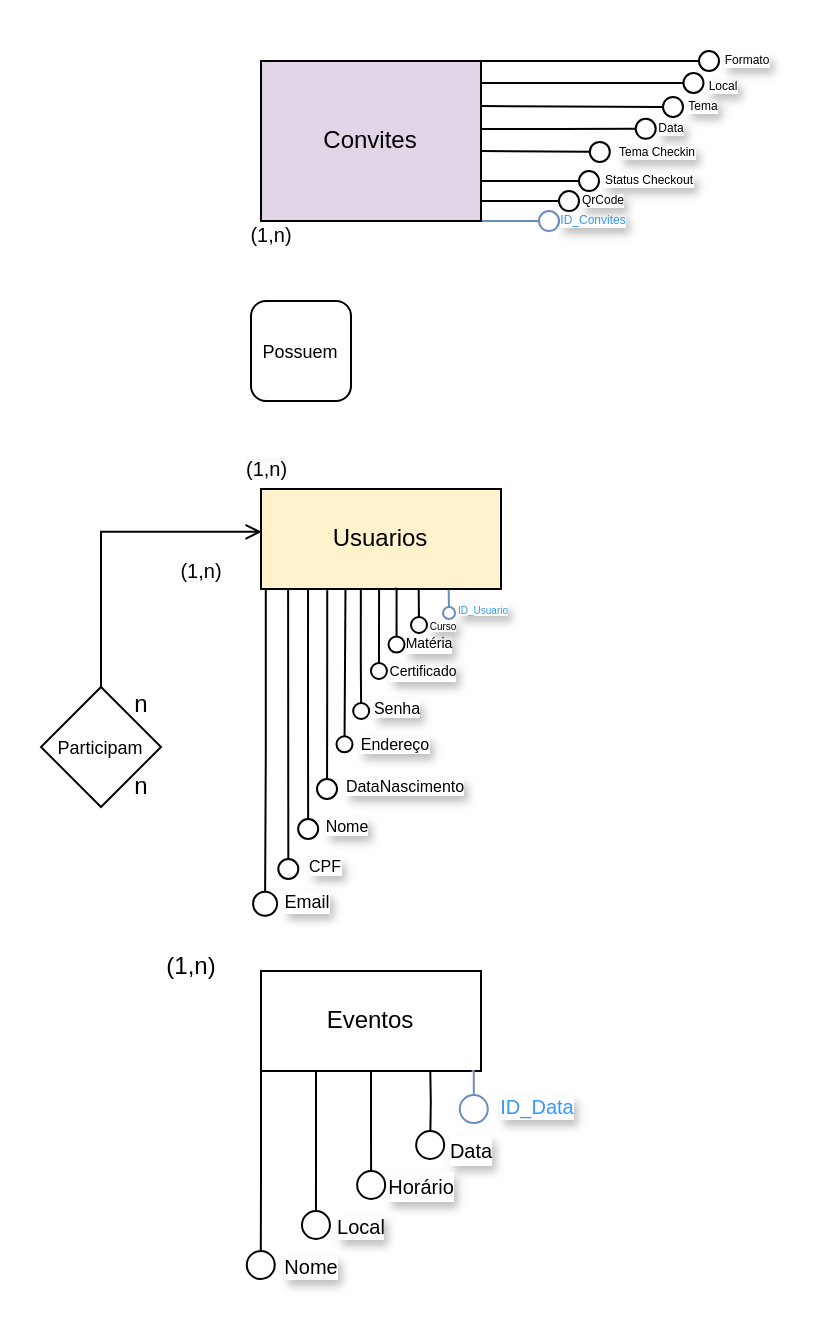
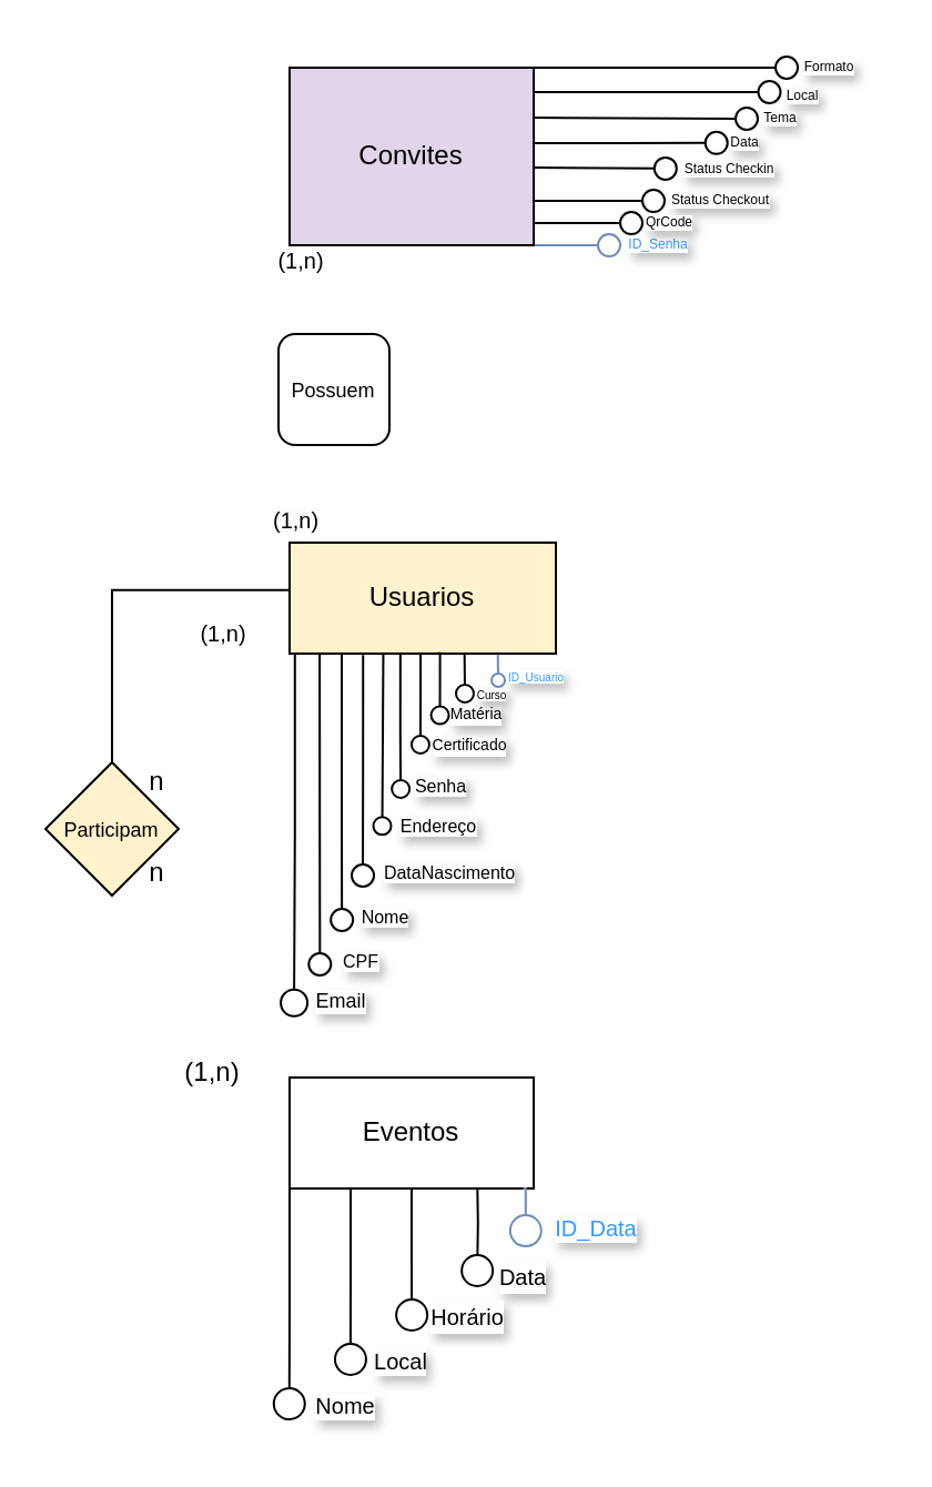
  <mxCell id="0" />
  <mxCell id="1" parent="0" />
  <mxCell id="2" style="edgeStyle=orthogonalEdgeStyle;rounded=0;orthogonalLoop=1;jettySize=auto;html=1;exitX=0.02;exitY=0.997;exitDx=0;exitDy=0;endArrow=circle;endFill=0;exitPerimeter=0;endSize=5;" parent="1" edge="1" source="8"><mxGeometry relative="1" as="geometry"><mxPoint x="132" y="458.35" as="targetPoint" /><mxPoint x="132.64" y="300" as="sourcePoint" /></mxGeometry></mxCell>
  <mxCell id="3" style="edgeStyle=orthogonalEdgeStyle;rounded=0;orthogonalLoop=1;jettySize=auto;html=1;exitX=0.113;exitY=1.01;exitDx=0;exitDy=0;endArrow=circle;endFill=0;endSize=4;exitPerimeter=0;" parent="1" edge="1" source="8"><mxGeometry relative="1" as="geometry"><mxPoint x="143.667" y="440" as="targetPoint" /><mxPoint x="143.5" y="300" as="sourcePoint" /></mxGeometry></mxCell>
  <mxCell id="4" style="edgeStyle=orthogonalEdgeStyle;rounded=0;orthogonalLoop=1;jettySize=auto;html=1;exitX=0.196;exitY=1.004;exitDx=0;exitDy=0;endSize=4;endArrow=circle;endFill=0;exitPerimeter=0;" parent="1" source="8" edge="1"><mxGeometry relative="1" as="geometry"><mxPoint x="153.588" y="420" as="targetPoint" /><mxPoint x="153.5" y="300" as="sourcePoint" /></mxGeometry></mxCell>
  <mxCell id="5" style="edgeStyle=orthogonalEdgeStyle;rounded=0;orthogonalLoop=1;jettySize=auto;html=1;exitX=0.276;exitY=1.012;exitDx=0;exitDy=0;endSize=4;endArrow=circle;endFill=0;exitPerimeter=0;" parent="1" edge="1" source="8"><mxGeometry relative="1" as="geometry"><mxPoint x="163" y="400" as="targetPoint" /><mxPoint x="163" y="300" as="sourcePoint" /></mxGeometry></mxCell>
  <mxCell id="6" style="edgeStyle=orthogonalEdgeStyle;rounded=0;orthogonalLoop=1;jettySize=auto;html=1;exitX=0.416;exitY=1.003;exitDx=0;exitDy=0;endSize=3;endArrow=circle;endFill=0;exitPerimeter=0;" parent="1" edge="1" source="8"><mxGeometry relative="1" as="geometry"><mxPoint x="180.111" y="360" as="targetPoint" /><mxPoint x="180" y="300" as="sourcePoint" /><Array as="points"><mxPoint x="180" y="330" /><mxPoint x="180" y="330" /></Array></mxGeometry></mxCell>
  <mxCell id="7" style="edgeStyle=orthogonalEdgeStyle;rounded=0;orthogonalLoop=1;jettySize=auto;html=1;exitX=0.492;exitY=1.003;exitDx=0;exitDy=0;endSize=3;fontSize=9;endArrow=circle;endFill=0;exitPerimeter=0;" edge="1" parent="1" source="8"><mxGeometry relative="1" as="geometry"><mxPoint x="188.963" y="340" as="targetPoint" /><mxPoint x="189" y="300" as="sourcePoint" /><Array as="points" /></mxGeometry></mxCell>
  <mxCell id="8" value="&lt;font style=&quot;vertical-align: inherit;&quot;&gt;&lt;font style=&quot;vertical-align: inherit;&quot;&gt;Usuarios&lt;/font&gt;&lt;/font&gt;" style="html=1;whiteSpace=wrap;fillColor=#fff2cc;" parent="1" vertex="1"><mxGeometry x="130" y="244" width="120" height="50" as="geometry" /></mxCell>
  <mxCell id="9" value="&lt;span style=&quot;color: rgba(0, 0, 0, 0); font-family: monospace; font-size: 0px; text-align: start;&quot;&gt;%3CmxGraphModel%3E%3Croot%3E%3CmxCell%20id%3D%220%22%2F%3E%3CmxCell%20id%3D%221%22%20parent%3D%220%22%2F%3E%3CmxCell%20id%3D%222%22%20value%3D%22ID_Usuario%22%20style%3D%22edgeLabel%3Bhtml%3D1%3Balign%3Dcenter%3BverticalAlign%3Dmiddle%3Bresizable%3D0%3Bpoints%3D%5B%5D%3BlabelBorderColor%3Dnone%3BtextShadow%3D1%3B%22%20vertex%3D%221%22%20connectable%3D%220%22%20parent%3D%221%22%3E%3CmxGeometry%20x%3D%22259.717%22%20y%3D%22321.438%22%20as%3D%22geometry%22%2F%3E%3C%2FmxCell%3E%3C%2Froot%3E%3C%2FmxGraphModel%3E&lt;/span&gt;" style="text;html=1;align=center;verticalAlign=middle;resizable=0;points=[];autosize=1;strokeColor=none;fillColor=none;" parent="1" vertex="1"><mxGeometry x="205" y="348" width="20" height="30" as="geometry" /></mxCell>
  <mxCell id="10" value="Nome" style="edgeLabel;html=1;align=center;verticalAlign=middle;resizable=0;points=[];labelBorderColor=none;textShadow=1;fontSize=8;" parent="1" vertex="1" connectable="0"><mxGeometry x="170.997" y="414.998" as="geometry"><mxPoint x="2" y="-2" as="offset" /></mxGeometry></mxCell>
  <mxCell id="11" value="CPF" style="edgeLabel;html=1;align=center;verticalAlign=middle;resizable=0;points=[];labelBorderColor=none;textShadow=1;fontSize=8;" parent="1" vertex="1" connectable="0"><mxGeometry x="193.997" y="414.998" as="geometry"><mxPoint x="-32" y="18" as="offset" /></mxGeometry></mxCell>
  <mxCell id="12" value="Email" style="edgeLabel;html=1;align=center;verticalAlign=middle;resizable=0;points=[];labelBorderColor=none;textShadow=1;fontSize=9;" parent="1" vertex="1" connectable="0"><mxGeometry x="152.997" y="450.998" as="geometry" /></mxCell>
  <mxCell id="13" value="Senha" style="text;html=1;align=center;verticalAlign=middle;resizable=0;points=[];autosize=1;strokeColor=none;fillColor=none;textShadow=1;labelBackgroundColor=default;fontSize=8;" parent="1" vertex="1"><mxGeometry x="173" y="344" width="50" height="20" as="geometry" /></mxCell>
  <mxCell id="14" style="edgeStyle=orthogonalEdgeStyle;rounded=0;orthogonalLoop=1;jettySize=auto;html=1;exitX=0.75;exitY=1;exitDx=0;exitDy=0;endArrow=circle;endFill=0;" parent="1" edge="1"><mxGeometry relative="1" as="geometry"><mxPoint x="214.456" y="580" as="targetPoint" /><mxPoint x="214.4" y="520" as="sourcePoint" /></mxGeometry></mxCell>
  <mxCell id="15" style="edgeStyle=orthogonalEdgeStyle;rounded=0;orthogonalLoop=1;jettySize=auto;html=1;exitX=0.5;exitY=1;exitDx=0;exitDy=0;endArrow=circle;endFill=0;" parent="1" source="18" edge="1"><mxGeometry relative="1" as="geometry"><mxPoint x="185.095" y="600" as="targetPoint" /></mxGeometry></mxCell>
  <mxCell id="16" style="edgeStyle=orthogonalEdgeStyle;rounded=0;orthogonalLoop=1;jettySize=auto;html=1;exitX=0.25;exitY=1;exitDx=0;exitDy=0;endArrow=circle;endFill=0;" parent="1" source="18" edge="1"><mxGeometry relative="1" as="geometry"><mxPoint x="157.476" y="620" as="targetPoint" /></mxGeometry></mxCell>
  <mxCell id="17" style="edgeStyle=orthogonalEdgeStyle;rounded=0;orthogonalLoop=1;jettySize=auto;html=1;exitX=0;exitY=1;exitDx=0;exitDy=0;endArrow=circle;endFill=0;" parent="1" source="18" edge="1"><mxGeometry relative="1" as="geometry"><mxPoint x="129.857" y="640" as="targetPoint" /></mxGeometry></mxCell>
  <mxCell id="18" value="Eventos" style="html=1;whiteSpace=wrap;" parent="1" vertex="1"><mxGeometry x="130" y="485" width="110" height="50" as="geometry" /></mxCell>
  <mxCell id="19" value="(1,n)" style="text;html=1;align=center;verticalAlign=middle;resizable=0;points=[];autosize=1;strokeColor=none;fillColor=none;fontSize=10;" parent="1" vertex="1"><mxGeometry x="80" y="270" width="40" height="30" as="geometry" /></mxCell>
- <mxCell id="20" value="&lt;font style=&quot;font-size: 9px;&quot;&gt;Participam&lt;/font&gt;" style="rhombus;whiteSpace=wrap;html=1;" parent="1" vertex="1"><mxGeometry x="20" y="343" width="60" height="60" as="geometry" /></mxCell>
- <mxCell id="21" style="edgeStyle=orthogonalEdgeStyle;rounded=0;orthogonalLoop=1;jettySize=auto;html=1;exitX=0.5;exitY=0;exitDx=0;exitDy=0;entryX=0.003;entryY=0.428;entryDx=0;entryDy=0;entryPerimeter=0;endArrow=open;endFill=0;" parent="1" source="20" target="8" edge="1"><mxGeometry relative="1" as="geometry" /></mxCell>
+ <mxCell id="20" value="&lt;font style=&quot;font-size: 9px;&quot;&gt;Participam&lt;/font&gt;" style="rhombus;whiteSpace=wrap;html=1;fillColor=#fff2cc;" parent="1" vertex="1"><mxGeometry x="20" y="343" width="60" height="60" as="geometry" /></mxCell>
+ <mxCell id="21" style="edgeStyle=orthogonalEdgeStyle;rounded=0;orthogonalLoop=1;jettySize=auto;html=1;exitX=0.5;exitY=0;exitDx=0;exitDy=0;entryX=0.003;entryY=0.428;entryDx=0;entryDy=0;entryPerimeter=0;endArrow=none;endFill=0;" parent="1" source="20" target="8" edge="1"><mxGeometry relative="1" as="geometry" /></mxCell>
  <mxCell id="22" value="&lt;font color=&quot;#3399ff&quot; style=&quot;font-size: 10px;&quot;&gt;ID_Data&lt;/font&gt;" style="text;html=1;align=center;verticalAlign=middle;resizable=0;points=[];autosize=1;textShadow=1;labelBorderColor=none;labelBackgroundColor=default;fontSize=10;horizontal=1;fontStyle=0;" parent="1" vertex="1"><mxGeometry x="233" y="538" width="70" height="30" as="geometry" /></mxCell>
  <mxCell id="23" style="edgeStyle=orthogonalEdgeStyle;rounded=0;orthogonalLoop=1;jettySize=auto;html=1;exitX=0.96;exitY=1.009;exitDx=0;exitDy=0;entryX=0.535;entryY=0.067;entryDx=0;entryDy=0;entryPerimeter=0;endArrow=circle;endFill=0;exitPerimeter=0;fillColor=#dae8fc;strokeColor=#6c8ebf;" parent="1" target="24" edge="1"><mxGeometry relative="1" as="geometry"><mxPoint x="235.3" y="535" as="sourcePoint" /><mxPoint x="234.7" y="573.06" as="targetPoint" /></mxGeometry></mxCell>
  <mxCell id="24" value="&lt;font style=&quot;font-size: 10px;&quot;&gt;Data&lt;/font&gt;" style="text;html=1;align=center;verticalAlign=middle;resizable=0;points=[];autosize=1;strokeColor=none;fillColor=none;textShadow=1;labelBackgroundColor=default;" parent="1" vertex="1"><mxGeometry x="215" y="560" width="40" height="30" as="geometry" /></mxCell>
  <mxCell id="25" value="&lt;font style=&quot;font-size: 10px;&quot;&gt;Horário&lt;/font&gt;" style="text;html=1;align=center;verticalAlign=middle;resizable=0;points=[];autosize=1;strokeColor=none;fillColor=none;textShadow=1;labelBackgroundColor=default;" parent="1" vertex="1"><mxGeometry x="180" y="578" width="60" height="30" as="geometry" /></mxCell>
  <mxCell id="26" value="&lt;font style=&quot;font-size: 10px;&quot;&gt;Local&lt;/font&gt;" style="text;html=1;align=center;verticalAlign=middle;resizable=0;points=[];autosize=1;strokeColor=none;fillColor=none;fontSize=9;labelBackgroundColor=default;textShadow=1;" parent="1" vertex="1"><mxGeometry x="155" y="598" width="50" height="30" as="geometry" /></mxCell>
  <mxCell id="27" value="Nome" style="text;html=1;align=center;verticalAlign=middle;resizable=0;points=[];autosize=1;strokeColor=none;fillColor=none;fontSize=10;labelBackgroundColor=default;textShadow=1;" parent="1" vertex="1"><mxGeometry x="130" y="618" width="50" height="30" as="geometry" /></mxCell>
  <mxCell id="28" value="n" style="text;html=1;align=center;verticalAlign=middle;resizable=0;points=[];autosize=1;strokeColor=none;fillColor=none;" parent="1" vertex="1"><mxGeometry x="55" y="337" width="30" height="30" as="geometry" /></mxCell>
  <mxCell id="29" value="n" style="text;html=1;align=center;verticalAlign=middle;resizable=0;points=[];autosize=1;strokeColor=none;fillColor=none;" parent="1" vertex="1"><mxGeometry x="55" y="378" width="30" height="30" as="geometry" /></mxCell>
  <mxCell id="30" value="(1,n)" style="text;html=1;align=center;verticalAlign=middle;resizable=0;points=[];autosize=1;strokeColor=none;fillColor=none;" parent="1" vertex="1"><mxGeometry x="70" y="468" width="50" height="30" as="geometry" /></mxCell>
  <mxCell id="31" value="Endereço" style="text;html=1;align=center;verticalAlign=middle;resizable=0;points=[];autosize=1;strokeColor=none;fillColor=none;labelBackgroundColor=default;textShadow=1;fontSize=8;" parent="1" vertex="1"><mxGeometry x="167" y="362" width="60" height="20" as="geometry" /></mxCell>
  <mxCell id="32" value="DataNascimento" style="text;html=1;align=center;verticalAlign=middle;resizable=0;points=[];autosize=1;strokeColor=none;fillColor=none;textShadow=1;labelBackgroundColor=default;fontSize=8;" parent="1" vertex="1"><mxGeometry x="162" y="383" width="80" height="20" as="geometry" /></mxCell>
  <mxCell id="33" value="&lt;font style=&quot;font-size: 9px;&quot;&gt;Possuem&lt;/font&gt;" style="whiteSpace=wrap;html=1;rounded=1;" parent="1" vertex="1"><mxGeometry x="125" y="150" width="50" height="50" as="geometry" /></mxCell>
  <mxCell id="34" style="rounded=0;orthogonalLoop=1;jettySize=auto;html=1;exitX=1;exitY=0.5;exitDx=0;exitDy=0;endArrow=circle;endFill=0;endSize=4;entryX=0.505;entryY=-0.105;entryDx=0;entryDy=0;entryPerimeter=0;" parent="1" edge="1"><mxGeometry relative="1" as="geometry"><mxPoint x="328.35" y="63.9" as="targetPoint" /><Array as="points"><mxPoint x="240" y="64" /><mxPoint x="250" y="64" /><mxPoint x="260" y="64" /><mxPoint x="280" y="64" /></Array><mxPoint x="240" y="54" as="sourcePoint" /></mxGeometry></mxCell>
  <mxCell id="35" value="" style="rounded=0;orthogonalLoop=1;jettySize=auto;exitX=1;exitY=0;exitDx=0;exitDy=0;html=1;endArrow=circle;endFill=0;endSize=4;entryX=0.056;entryY=0.05;entryDx=0;entryDy=0;entryPerimeter=0;" parent="1" source="40" edge="1"><mxGeometry relative="1" as="geometry"><mxPoint x="352.24" y="41" as="targetPoint" /><Array as="points"><mxPoint x="240" y="41" /><mxPoint x="280" y="41" /><mxPoint x="330" y="41" /></Array><mxPoint x="240" y="29" as="sourcePoint" /></mxGeometry></mxCell>
  <mxCell id="36" style="rounded=0;orthogonalLoop=1;jettySize=auto;html=1;exitX=1;exitY=0;exitDx=0;exitDy=0;endArrow=circle;endFill=0;endSize=4;" edge="1" parent="1" source="40"><mxGeometry relative="1" as="geometry"><mxPoint x="360" y="30" as="targetPoint" /></mxGeometry></mxCell>
  <mxCell id="37" style="rounded=0;orthogonalLoop=1;jettySize=auto;html=1;exitX=1;exitY=0.75;exitDx=0;exitDy=0;endArrow=circle;endFill=0;endSize=4;" edge="1" parent="1" source="40"><mxGeometry relative="1" as="geometry"><mxPoint x="300" y="90.034" as="targetPoint" /></mxGeometry></mxCell>
  <mxCell id="38" style="rounded=0;orthogonalLoop=1;jettySize=auto;html=1;exitX=1;exitY=1;exitDx=0;exitDy=0;endArrow=circle;endFill=0;fontSize=8;endSize=4;" edge="1" parent="1"><mxGeometry relative="1" as="geometry"><mxPoint x="290" y="100.032" as="targetPoint" /><mxPoint x="240" y="100" as="sourcePoint" /></mxGeometry></mxCell>
  <mxCell id="39" style="rounded=0;orthogonalLoop=1;jettySize=auto;html=1;exitX=1;exitY=1;exitDx=0;exitDy=0;textShadow=0;fillColor=#dae8fc;strokeColor=#6c8ebf;endArrow=circle;endFill=0;endSize=4;" edge="1" parent="1" source="40"><mxGeometry relative="1" as="geometry"><mxPoint x="280" y="110.032" as="targetPoint" /></mxGeometry></mxCell>
  <mxCell id="40" value="Convites" style="html=1;whiteSpace=wrap;fillColor=#e1d5e7;" parent="1" vertex="1"><mxGeometry x="130" y="30" width="110" height="80" as="geometry" /></mxCell>
  <mxCell id="41" value="(1,n)" style="text;html=1;align=center;verticalAlign=middle;resizable=0;points=[];autosize=1;strokeColor=none;fillColor=none;fontSize=10;" parent="1" vertex="1"><mxGeometry x="115" y="102" width="40" height="30" as="geometry" /></mxCell>
  <mxCell id="42" value="&lt;span style=&quot;color: rgb(0, 0, 0); font-family: Helvetica; font-size: 10px; font-style: normal; font-variant-ligatures: normal; font-variant-caps: normal; font-weight: 400; letter-spacing: normal; orphans: 2; text-align: center; text-indent: 0px; text-transform: none; widows: 2; word-spacing: 0px; -webkit-text-stroke-width: 0px; white-space: nowrap; background-color: rgb(251, 251, 251); text-decoration-thickness: initial; text-decoration-style: initial; text-decoration-color: initial; display: inline !important; float: none;&quot;&gt;(1,n)&lt;/span&gt;" style="text;whiteSpace=wrap;html=1;" parent="1" vertex="1"><mxGeometry x="121" y="220" width="50" height="40" as="geometry" /></mxCell>
- <mxCell id="43" value="&lt;font style=&quot;font-size: 6px;&quot; color=&quot;#3399ff&quot;&gt;ID_Convites&lt;/font&gt;" style="text;html=1;align=center;verticalAlign=middle;resizable=0;points=[];autosize=1;strokeColor=none;fillColor=none;fontSize=6;labelBackgroundColor=default;textShadow=1;labelPosition=center;verticalLabelPosition=middle;" parent="1" vertex="1"><mxGeometry x="266" y="100" width="60" height="20" as="geometry" /></mxCell>
+ <mxCell id="43" value="&lt;font style=&quot;font-size: 6px;&quot; color=&quot;#3399ff&quot;&gt;ID_Senha&lt;/font&gt;" style="text;html=1;align=center;verticalAlign=middle;resizable=0;points=[];autosize=1;strokeColor=none;fillColor=none;fontSize=6;labelBackgroundColor=default;textShadow=1;labelPosition=center;verticalLabelPosition=middle;" parent="1" vertex="1"><mxGeometry x="266" y="100" width="60" height="20" as="geometry" /></mxCell>
  <mxCell id="44" value="&lt;span style=&quot;font-size: 6px;&quot;&gt;Data&lt;/span&gt;" style="text;html=1;align=center;verticalAlign=middle;resizable=0;points=[];autosize=1;strokeColor=none;fillColor=none;textShadow=1;labelBackgroundColor=default;spacing=0;spacingTop=1;fontSize=6;" parent="1" vertex="1"><mxGeometry x="320" y="53" width="30" height="20" as="geometry" /></mxCell>
- <mxCell id="45" value="&lt;font style=&quot;font-size: 6px;&quot;&gt;Tema Checkin&lt;/font&gt;" style="text;html=1;align=center;verticalAlign=middle;resizable=0;points=[];autosize=1;strokeColor=none;fillColor=none;fontSize=6;labelBackgroundColor=default;textShadow=1;" parent="1" vertex="1"><mxGeometry x="298" y="66" width="60" height="20" as="geometry" /></mxCell>
+ <mxCell id="45" value="&lt;font style=&quot;font-size: 6px;&quot;&gt;Status Checkin&lt;/font&gt;" style="text;html=1;align=center;verticalAlign=middle;resizable=0;points=[];autosize=1;strokeColor=none;fillColor=none;fontSize=6;labelBackgroundColor=default;textShadow=1;" parent="1" vertex="1"><mxGeometry x="298" y="66" width="60" height="20" as="geometry" /></mxCell>
  <mxCell id="46" value="&lt;font style=&quot;font-size: 6px;&quot;&gt;Tema&lt;/font&gt;" style="text;html=1;align=center;verticalAlign=middle;resizable=0;points=[];autosize=1;strokeColor=none;fillColor=none;fontSize=6;textShadow=1;labelBackgroundColor=default;" parent="1" vertex="1"><mxGeometry x="331" y="43" width="40" height="20" as="geometry" /></mxCell>
  <mxCell id="47" value="&lt;font style=&quot;font-size: 6px;&quot;&gt;Formato&lt;/font&gt;" style="text;html=1;align=center;verticalAlign=middle;resizable=0;points=[];autosize=1;strokeColor=none;fillColor=none;fontSize=6;textShadow=1;labelBackgroundColor=default;" parent="1" vertex="1"><mxGeometry x="348" y="20" width="50" height="20" as="geometry" /></mxCell>
  <mxCell id="48" value="ID_Usuario" style="text;html=1;align=center;verticalAlign=middle;resizable=0;points=[];autosize=1;textShadow=1;labelBackgroundColor=default;fontColor=#3399FF;fontSize=5;" parent="1" vertex="1"><mxGeometry x="216" y="294" width="50" height="20" as="geometry" /></mxCell>
  <mxCell id="49" value="Local" style="text;html=1;align=center;verticalAlign=middle;resizable=0;points=[];autosize=1;strokeColor=none;fillColor=none;labelBackgroundColor=default;textShadow=1;fontSize=6;" vertex="1" parent="1"><mxGeometry x="341" y="33" width="40" height="20" as="geometry" /></mxCell>
  <mxCell id="50" style="rounded=0;orthogonalLoop=1;jettySize=auto;html=1;exitX=1;exitY=0.25;exitDx=0;exitDy=0;endArrow=circle;endFill=0;fontSize=10;endSize=4;" edge="1" parent="1"><mxGeometry relative="1" as="geometry"><mxPoint x="240" y="52.5" as="sourcePoint" /><mxPoint x="342" y="53" as="targetPoint" /></mxGeometry></mxCell>
  <mxCell id="51" value="&lt;font style=&quot;font-size: 6px;&quot;&gt;Status Checkout&lt;/font&gt;" style="text;html=1;align=center;verticalAlign=middle;resizable=0;points=[];autosize=1;strokeColor=none;fillColor=none;labelBackgroundColor=default;textShadow=1;fontSize=6;" vertex="1" parent="1"><mxGeometry x="289" y="80" width="70" height="20" as="geometry" /></mxCell>
  <mxCell id="52" style="rounded=0;orthogonalLoop=1;jettySize=auto;html=1;exitX=1;exitY=0.5;exitDx=0;exitDy=0;entryX=0.163;entryY=0.024;entryDx=0;entryDy=0;entryPerimeter=0;endArrow=circle;endFill=0;endSize=4;" edge="1" parent="1"><mxGeometry relative="1" as="geometry"><mxPoint x="240" y="75" as="sourcePoint" /><mxPoint x="305.41" y="75.48" as="targetPoint" /></mxGeometry></mxCell>
  <mxCell id="53" value="&lt;font style=&quot;font-size: 6px;&quot;&gt;QrCode&lt;/font&gt;" style="text;html=1;align=center;verticalAlign=middle;resizable=0;points=[];autosize=1;strokeColor=none;fillColor=none;textShadow=1;labelBackgroundColor=default;fontSize=6;" vertex="1" parent="1"><mxGeometry x="281" y="90" width="40" height="20" as="geometry" /></mxCell>
  <mxCell id="54" value="&lt;font style=&quot;font-size: 7px;&quot;&gt;Certificado&lt;/font&gt;" style="text;html=1;align=center;verticalAlign=middle;resizable=0;points=[];autosize=1;strokeColor=none;fillColor=none;textShadow=1;labelBackgroundColor=default;fontSize=7;" vertex="1" parent="1"><mxGeometry x="181" y="326" width="60" height="20" as="geometry" /></mxCell>
  <mxCell id="55" style="rounded=0;orthogonalLoop=1;jettySize=auto;html=1;entryX=0.012;entryY=0.633;entryDx=0;entryDy=0;entryPerimeter=0;endArrow=circle;endFill=0;endSize=3;exitX=0.352;exitY=0.996;exitDx=0;exitDy=0;exitPerimeter=0;" edge="1" parent="1" source="8"><mxGeometry relative="1" as="geometry"><mxPoint x="172" y="300" as="sourcePoint" /><mxPoint x="171.72" y="376.66" as="targetPoint" /></mxGeometry></mxCell>
  <mxCell id="56" style="edgeStyle=orthogonalEdgeStyle;rounded=0;orthogonalLoop=1;jettySize=auto;html=1;entryX=0.646;entryY=0.039;entryDx=0;entryDy=0;entryPerimeter=0;endSize=3;endArrow=circle;endFill=0;exitX=0.555;exitY=0.998;exitDx=0;exitDy=0;exitPerimeter=0;" edge="1" parent="1" source="8"><mxGeometry relative="1" as="geometry"><mxPoint x="198" y="300" as="sourcePoint" /><mxPoint x="197.76" y="326.78" as="targetPoint" /></mxGeometry></mxCell>
  <mxCell id="57" value="&lt;font style=&quot;font-size: 7px;&quot;&gt;Matéria&lt;/font&gt;" style="text;html=1;align=center;verticalAlign=middle;resizable=0;points=[];autosize=1;strokeColor=none;fillColor=none;labelBackgroundColor=default;textShadow=1;fontSize=7;" vertex="1" parent="1"><mxGeometry x="189" y="312" width="50" height="20" as="geometry" /></mxCell>
  <mxCell id="58" style="edgeStyle=orthogonalEdgeStyle;rounded=0;orthogonalLoop=1;jettySize=auto;html=1;entryX=0.601;entryY=0.45;entryDx=0;entryDy=0;entryPerimeter=0;endArrow=circle;endFill=0;endSize=3;exitX=0.657;exitY=1.001;exitDx=0;exitDy=0;exitPerimeter=0;" edge="1" parent="1" source="8"><mxGeometry relative="1" as="geometry"><mxPoint x="209" y="300" as="sourcePoint" /><mxPoint x="209.05" y="317" as="targetPoint" /></mxGeometry></mxCell>
  <mxCell id="59" value="&lt;font style=&quot;font-size: 5px;&quot;&gt;Curso&lt;/font&gt;" style="text;html=1;align=center;verticalAlign=middle;resizable=0;points=[];autosize=1;strokeColor=none;fillColor=none;fontSize=5;labelBackgroundColor=default;textShadow=1;" vertex="1" parent="1"><mxGeometry x="201" y="302" width="40" height="20" as="geometry" /></mxCell>
  <mxCell id="60" style="edgeStyle=orthogonalEdgeStyle;rounded=0;orthogonalLoop=1;jettySize=auto;html=1;exitX=0.157;exitY=0.016;exitDx=0;exitDy=0;entryX=0.427;entryY=0.4;entryDx=0;entryDy=0;entryPerimeter=0;fillColor=#dae8fc;strokeColor=#6c8ebf;endArrow=circle;endFill=0;endSize=2;exitPerimeter=0;" edge="1" parent="1" source="48"><mxGeometry relative="1" as="geometry"><mxPoint x="224" y="300" as="sourcePoint" /><mxPoint x="224.08" y="310" as="targetPoint" /></mxGeometry></mxCell>
